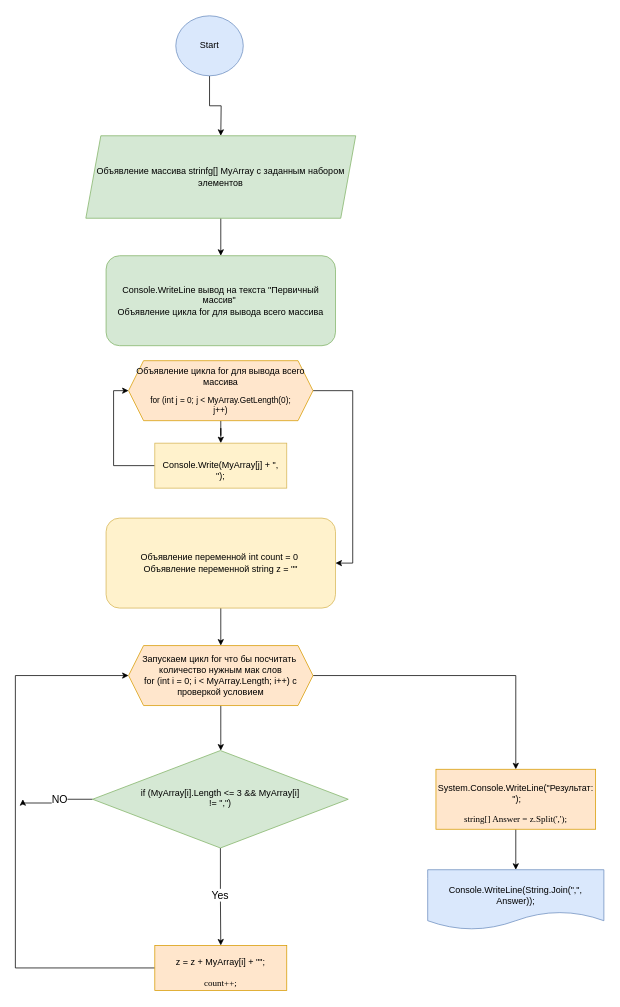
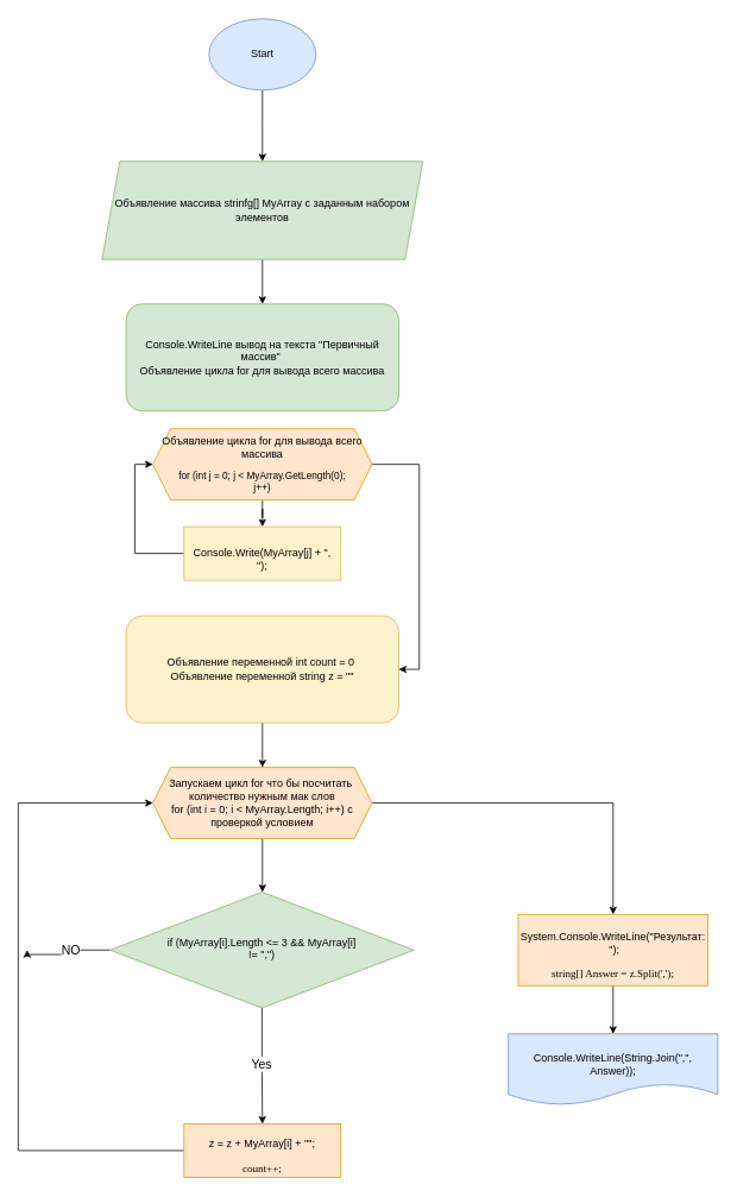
  <mxCell id="0" />
  <mxCell id="1" parent="0" />
  <mxCell id="2" style="edgeStyle=orthogonalEdgeStyle;rounded=0;orthogonalLoop=1;jettySize=auto;html=1;entryX=0.5;entryY=0;entryDx=0;entryDy=0;" edge="1" parent="1" source="3"><mxGeometry relative="1" as="geometry"><mxPoint x="294" y="180" as="targetPoint" /></mxGeometry></mxCell>
- <mxCell id="3" value="Start" style="ellipse;whiteSpace=wrap;html=1;fillColor=#dae8fc;strokeColor=#6c8ebf;" vertex="1" parent="1"><mxGeometry x="234" y="20" width="90" height="80" as="geometry" /></mxCell>
+ <mxCell id="3" value="Start" style="ellipse;whiteSpace=wrap;html=1;fillColor=#dae8fc;strokeColor=#6c8ebf;" vertex="1" parent="1"><mxGeometry x="234" y="20" width="120" height="80" as="geometry" /></mxCell>
  <mxCell id="4" style="edgeStyle=orthogonalEdgeStyle;rounded=0;orthogonalLoop=1;jettySize=auto;html=1;entryX=0.5;entryY=0;entryDx=0;entryDy=0;" edge="1" parent="1" source="5" target="6"><mxGeometry relative="1" as="geometry" /></mxCell>
  <mxCell id="5" value="Объявление массива strinfg[] MyArray c заданным набором элементов" style="shape=parallelogram;perimeter=parallelogramPerimeter;whiteSpace=wrap;html=1;fixedSize=1;fillColor=#d5e8d4;strokeColor=#82b366;" vertex="1" parent="1"><mxGeometry x="114" y="180" width="360" height="110" as="geometry" /></mxCell>
  <mxCell id="6" value="Console.WriteLine вывод на текста &quot;Первичный массив&quot;&amp;nbsp;&lt;br&gt;Объявление цикла for для вывода всего массива" style="rounded=1;whiteSpace=wrap;html=1;fillColor=#d5e8d4;strokeColor=#82b366;" vertex="1" parent="1"><mxGeometry x="141" y="340" width="306" height="120" as="geometry" /></mxCell>
  <mxCell id="7" style="edgeStyle=orthogonalEdgeStyle;rounded=0;orthogonalLoop=1;jettySize=auto;html=1;entryX=0.5;entryY=0;entryDx=0;entryDy=0;" edge="1" parent="1" source="8" target="16"><mxGeometry relative="1" as="geometry" /></mxCell>
  <mxCell id="8" value="Объявление переменной int count = 0&amp;nbsp;&lt;br&gt;Объявление переменной string z = &quot;&quot;&lt;br&gt;" style="rounded=1;whiteSpace=wrap;html=1;fillColor=#fff2cc;strokeColor=#d6b656;" vertex="1" parent="1"><mxGeometry x="141" y="690" width="306" height="120" as="geometry" /></mxCell>
  <mxCell id="9" style="edgeStyle=orthogonalEdgeStyle;rounded=0;orthogonalLoop=1;jettySize=auto;html=1;entryX=1;entryY=0.5;entryDx=0;entryDy=0;" edge="1" parent="1" source="11" target="8"><mxGeometry relative="1" as="geometry"><mxPoint x="520" y="750" as="targetPoint" /><Array as="points"><mxPoint x="470" y="520" /><mxPoint x="470" y="750" /></Array></mxGeometry></mxCell>
  <mxCell id="10" style="edgeStyle=orthogonalEdgeStyle;rounded=0;orthogonalLoop=1;jettySize=auto;html=1;" edge="1" parent="1" source="11" target="13"><mxGeometry relative="1" as="geometry" /></mxCell>
  <mxCell id="11" value="Объявление цикла for для вывода всего массива&lt;br&gt;&lt;p style=&quot;margin-bottom: 0.0pt; font-size: 11px;&quot; class=&quot;MsoNormal&quot;&gt;for (int j = 0; j &amp;lt; MyArray.GetLength(0);&lt;br/&gt;j++)&lt;/p&gt;" style="shape=hexagon;perimeter=hexagonPerimeter2;whiteSpace=wrap;html=1;fixedSize=1;fillColor=#ffe6cc;strokeColor=#d79b00;" vertex="1" parent="1"><mxGeometry x="171" y="480" width="246" height="80" as="geometry" /></mxCell>
  <mxCell id="12" style="edgeStyle=orthogonalEdgeStyle;rounded=0;orthogonalLoop=1;jettySize=auto;html=1;entryX=0;entryY=0.5;entryDx=0;entryDy=0;" edge="1" parent="1" source="13" target="11"><mxGeometry relative="1" as="geometry"><mxPoint x="140" y="520" as="targetPoint" /><Array as="points"><mxPoint x="151" y="620" /><mxPoint x="151" y="520" /></Array></mxGeometry></mxCell>
  <mxCell id="13" value="&lt;p style=&quot;margin-bottom:0cm;margin-bottom:.0001pt&quot; class=&quot;MsoNormal&quot;&gt;Console.Write(MyArray[j] + &quot;,&lt;br/&gt;&quot;);&lt;/p&gt;" style="rounded=0;whiteSpace=wrap;html=1;fillColor=#fff2cc;strokeColor=#d6b656;" vertex="1" parent="1"><mxGeometry x="206" y="590" width="176" height="60" as="geometry" /></mxCell>
  <mxCell id="14" style="edgeStyle=orthogonalEdgeStyle;rounded=0;orthogonalLoop=1;jettySize=auto;html=1;" edge="1" parent="1" source="16"><mxGeometry relative="1" as="geometry"><mxPoint x="294" y="1000" as="targetPoint" /></mxGeometry></mxCell>
  <mxCell id="15" style="edgeStyle=orthogonalEdgeStyle;rounded=0;orthogonalLoop=1;jettySize=auto;html=1;entryX=0.5;entryY=0;entryDx=0;entryDy=0;" edge="1" parent="1" source="16" target="25"><mxGeometry relative="1" as="geometry"><mxPoint x="660" y="180" as="targetPoint" /></mxGeometry></mxCell>
  <mxCell id="16" value="Запускаем цикл for что бы посчитать&amp;nbsp; количество нужным мак слов&lt;br&gt;for (int i = 0; i &amp;lt; MyArray.Length; i++) с проверкой условием" style="shape=hexagon;perimeter=hexagonPerimeter2;whiteSpace=wrap;html=1;fixedSize=1;fillColor=#ffe6cc;strokeColor=#d79b00;" vertex="1" parent="1"><mxGeometry x="171" y="860" width="246" height="80" as="geometry" /></mxCell>
  <mxCell id="17" style="edgeStyle=orthogonalEdgeStyle;rounded=0;orthogonalLoop=1;jettySize=auto;html=1;entryX=0.5;entryY=0;entryDx=0;entryDy=0;" edge="1" parent="1" source="21" target="23"><mxGeometry relative="1" as="geometry" /></mxCell>
  <mxCell id="18" value="Yes" style="edgeLabel;html=1;align=center;verticalAlign=middle;resizable=0;points=[];fontSize=14;" vertex="1" connectable="0" parent="17"><mxGeometry x="-0.049" y="-1" relative="1" as="geometry"><mxPoint as="offset" /></mxGeometry></mxCell>
  <mxCell id="19" style="edgeStyle=orthogonalEdgeStyle;rounded=0;orthogonalLoop=1;jettySize=auto;html=1;" edge="1" parent="1" source="21"><mxGeometry relative="1" as="geometry"><mxPoint x="30" y="1065" as="targetPoint" /><Array as="points"><mxPoint x="77" y="1065" /><mxPoint x="77" y="1070" /><mxPoint x="30" y="1070" /></Array></mxGeometry></mxCell>
  <mxCell id="20" value="NO" style="edgeLabel;html=1;align=center;verticalAlign=middle;resizable=0;points=[];fontSize=14;" vertex="1" connectable="0" parent="19"><mxGeometry x="-0.131" relative="1" as="geometry"><mxPoint as="offset" /></mxGeometry></mxCell>
  <mxCell id="21" value="&lt;p style=&quot;margin-bottom: 0.0pt;&quot; class=&quot;MsoNormal&quot;&gt;if (MyArray[i].Length &amp;lt;= 3 &amp;amp;&amp;amp; MyArray[i]&lt;br&gt;!= &quot;,&quot;)&lt;br&gt;&lt;br&gt;&lt;/p&gt;" style="rhombus;whiteSpace=wrap;html=1;fillColor=#d5e8d4;strokeColor=#82b366;" vertex="1" parent="1"><mxGeometry x="123" y="1000" width="341" height="130" as="geometry" /></mxCell>
  <mxCell id="22" style="edgeStyle=orthogonalEdgeStyle;rounded=0;orthogonalLoop=1;jettySize=auto;html=1;entryX=0;entryY=0.5;entryDx=0;entryDy=0;" edge="1" parent="1" source="23" target="16"><mxGeometry relative="1" as="geometry"><mxPoint x="20" y="910" as="targetPoint" /><Array as="points"><mxPoint x="20" y="1290" /><mxPoint x="20" y="900" /></Array></mxGeometry></mxCell>
  <mxCell id="23" value="&lt;p style=&quot;border-color: var(--border-color); margin-bottom: 0.0pt;&quot; class=&quot;MsoNormal&quot;&gt;z = z + MyArray[i] + &quot;&lt;span style=&quot;border-color: var(--border-color); background-color: initial;&quot;&gt;&quot;;&lt;/span&gt;&lt;/p&gt;&lt;p style=&quot;border-color: var(--border-color); margin-bottom: 0.0pt;&quot; class=&quot;MsoNormal&quot;&gt;&lt;span style=&quot;border-color: var(--border-color); line-height: 12.84px; font-family: Consolas;&quot; lang=&quot;EN-US&quot;&gt;count++;&lt;/span&gt;&lt;/p&gt;" style="rounded=0;whiteSpace=wrap;html=1;fillColor=#ffe6cc;strokeColor=#d79b00;" vertex="1" parent="1"><mxGeometry x="206" y="1260" width="176" height="60" as="geometry" /></mxCell>
  <mxCell id="24" style="edgeStyle=orthogonalEdgeStyle;rounded=0;orthogonalLoop=1;jettySize=auto;html=1;entryX=0.5;entryY=0;entryDx=0;entryDy=0;" edge="1" parent="1" source="25" target="26"><mxGeometry relative="1" as="geometry" /></mxCell>
  <mxCell id="25" value="&lt;p style=&quot;margin-bottom:0cm;margin-bottom:.0001pt&quot; class=&quot;MsoNormal&quot;&gt;System.Console.WriteLine(&quot;Результат:&lt;br&gt;&amp;nbsp;&quot;);&lt;/p&gt;&lt;p style=&quot;margin-bottom:0cm;margin-bottom:.0001pt&quot; class=&quot;MsoNormal&quot;&gt;&lt;span style=&quot;mso-bidi-font-size:10.5pt;line-height:107%;font-family:Consolas;&lt;br/&gt;mso-fareast-font-family:&amp;quot;Times New Roman&amp;quot;;mso-bidi-font-family:&amp;quot;Times New Roman&amp;quot;;&lt;br/&gt;mso-ansi-language:EN-US;mso-fareast-language:RU&quot; lang=&quot;EN-US&quot;&gt;string[] Answer = z.Split(',');&lt;/span&gt;&lt;/p&gt;" style="rounded=0;whiteSpace=wrap;html=1;fillColor=#ffe6cc;strokeColor=#d79b00;" vertex="1" parent="1"><mxGeometry x="581" y="1025" width="213" height="80" as="geometry" /></mxCell>
  <mxCell id="26" value="&lt;p style=&quot;margin-bottom:0cm;margin-bottom:.0001pt&quot; class=&quot;MsoNormal&quot;&gt;Console.WriteLine(String.Join(&quot;,&quot;,&lt;br/&gt;Answer));&lt;/p&gt;" style="shape=document;whiteSpace=wrap;html=1;boundedLbl=1;fillColor=#dae8fc;strokeColor=#6c8ebf;" vertex="1" parent="1"><mxGeometry x="570" y="1159" width="235" height="80" as="geometry" /></mxCell>
